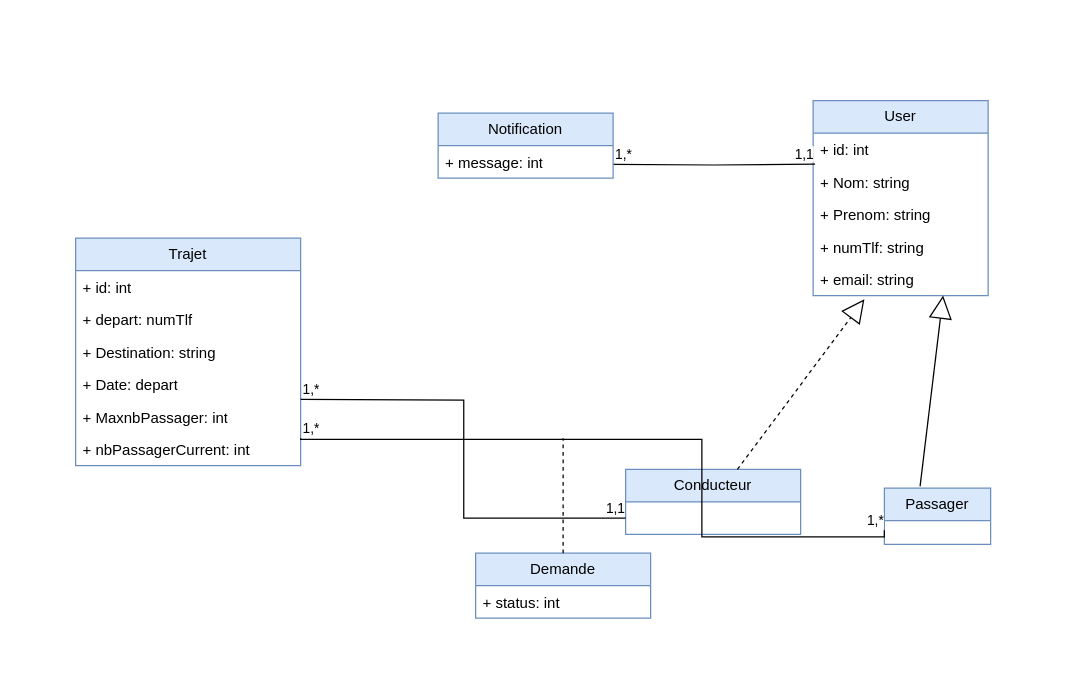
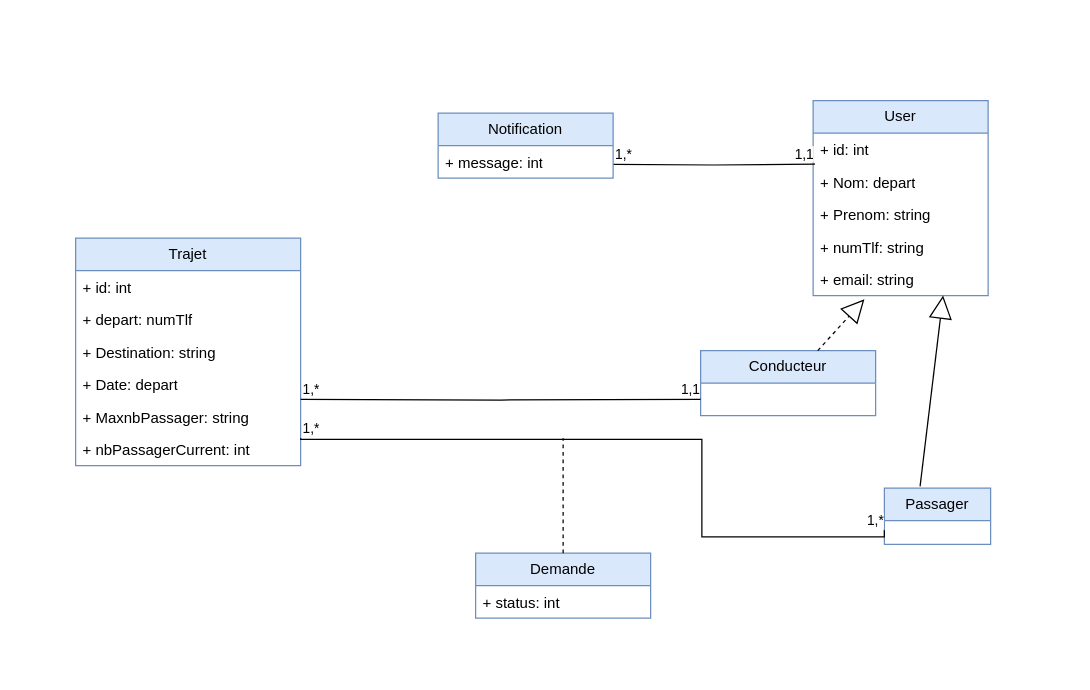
  <mxCell id="0" />
  <mxCell id="1" parent="0" />
  <mxCell id="2" value="" style="rounded=0;whiteSpace=wrap;html=1;strokeColor=none;" vertex="1" parent="1"><mxGeometry width="830" height="510" as="geometry" x="20" y="20" /></mxCell>
  <mxCell id="3" value="User" style="swimlane;fontStyle=0;childLayout=stackLayout;horizontal=1;startSize=26;fillColor=#dae8fc;horizontalStack=0;resizeParent=1;resizeParentMax=0;resizeLast=0;collapsible=1;marginBottom=0;whiteSpace=wrap;html=1;strokeColor=#6c8ebf;" vertex="1" parent="1"><mxGeometry x="650" y="80" width="140" height="156" as="geometry" /></mxCell>
  <mxCell id="4" value="+ id: int" style="text;strokeColor=none;fillColor=none;align=left;verticalAlign=top;spacingLeft=4;spacingRight=4;overflow=hidden;rotatable=0;points=[[0,0.5],[1,0.5]];portConstraint=eastwest;whiteSpace=wrap;html=1;" vertex="1" parent="3"><mxGeometry y="26" width="140" height="26" as="geometry" /></mxCell>
  <mxCell id="5" value="" style="endArrow=none;html=1;edgeStyle=orthogonalEdgeStyle;rounded=0;entryX=0.011;entryY=-0.046;entryDx=0;entryDy=0;entryPerimeter=0;" edge="1" parent="3" target="8"><mxGeometry relative="1" as="geometry"><mxPoint x="-160" y="51" as="sourcePoint" /><mxPoint x="160" y="51" as="targetPoint" /></mxGeometry></mxCell>
  <mxCell id="6" value="1,*" style="edgeLabel;resizable=0;html=1;align=left;verticalAlign=bottom;" connectable="0" vertex="1" parent="5"><mxGeometry x="-1" relative="1" as="geometry" /></mxCell>
  <mxCell id="7" value="1,1" style="edgeLabel;resizable=0;html=1;align=right;verticalAlign=bottom;" connectable="0" vertex="1" parent="5"><mxGeometry x="1" relative="1" as="geometry" /></mxCell>
- <mxCell id="8" value="+ Nom: string" style="text;strokeColor=none;fillColor=none;align=left;verticalAlign=top;spacingLeft=4;spacingRight=4;overflow=hidden;rotatable=0;points=[[0,0.5],[1,0.5]];portConstraint=eastwest;whiteSpace=wrap;html=1;" vertex="1" parent="3"><mxGeometry y="52" width="140" height="26" as="geometry" /></mxCell>
+ <mxCell id="8" value="+ Nom: depart" style="text;strokeColor=none;fillColor=none;align=left;verticalAlign=top;spacingLeft=4;spacingRight=4;overflow=hidden;rotatable=0;points=[[0,0.5],[1,0.5]];portConstraint=eastwest;whiteSpace=wrap;html=1;" vertex="1" parent="3"><mxGeometry y="52" width="140" height="26" as="geometry" /></mxCell>
  <mxCell id="9" value="+ Prenom: string" style="text;strokeColor=none;fillColor=none;align=left;verticalAlign=top;spacingLeft=4;spacingRight=4;overflow=hidden;rotatable=0;points=[[0,0.5],[1,0.5]];portConstraint=eastwest;whiteSpace=wrap;html=1;" vertex="1" parent="3"><mxGeometry y="78" width="140" height="26" as="geometry" /></mxCell>
  <mxCell id="10" value="+ numTlf: string" style="text;strokeColor=none;fillColor=none;align=left;verticalAlign=top;spacingLeft=4;spacingRight=4;overflow=hidden;rotatable=0;points=[[0,0.5],[1,0.5]];portConstraint=eastwest;whiteSpace=wrap;html=1;" vertex="1" parent="3"><mxGeometry y="104" width="140" height="26" as="geometry" /></mxCell>
  <mxCell id="11" value="+ email: string" style="text;strokeColor=none;fillColor=none;align=left;verticalAlign=top;spacingLeft=4;spacingRight=4;overflow=hidden;rotatable=0;points=[[0,0.5],[1,0.5]];portConstraint=eastwest;whiteSpace=wrap;html=1;" vertex="1" parent="3"><mxGeometry y="130" width="140" height="26" as="geometry" /></mxCell>
- <mxCell id="12" value="Conducteur" style="swimlane;fontStyle=0;childLayout=stackLayout;horizontal=1;startSize=26;fillColor=#dae8fc;horizontalStack=0;resizeParent=1;resizeParentMax=0;resizeLast=0;collapsible=1;marginBottom=0;whiteSpace=wrap;html=1;strokeColor=#6c8ebf;" vertex="1" parent="1"><mxGeometry x="500" y="375" width="140" height="52" as="geometry" /></mxCell>
+ <mxCell id="12" value="Conducteur" style="swimlane;fontStyle=0;childLayout=stackLayout;horizontal=1;startSize=26;fillColor=#dae8fc;horizontalStack=0;resizeParent=1;resizeParentMax=0;resizeLast=0;collapsible=1;marginBottom=0;whiteSpace=wrap;html=1;strokeColor=#6c8ebf;" vertex="1" parent="1"><mxGeometry x="560" y="280" width="140" height="52" as="geometry" /></mxCell>
  <mxCell id="13" value="Passager" style="swimlane;fontStyle=0;childLayout=stackLayout;horizontal=1;startSize=26;fillColor=#dae8fc;horizontalStack=0;resizeParent=1;resizeParentMax=0;resizeLast=0;collapsible=1;marginBottom=0;whiteSpace=wrap;html=1;strokeColor=#6c8ebf;" vertex="1" parent="1"><mxGeometry x="707" y="390" width="85" height="45" as="geometry" /></mxCell>
  <mxCell id="14" value="" style="endArrow=block;endSize=16;endFill=0;html=1;rounded=0;exitX=0.336;exitY=-0.032;exitDx=0;exitDy=0;exitPerimeter=0;" edge="1" parent="1" source="13"><mxGeometry width="160" relative="1" as="geometry"><mxPoint x="650" y="290" as="sourcePoint" /><mxPoint x="754" y="236" as="targetPoint" /></mxGeometry></mxCell>
  <mxCell id="15" value="Trajet" style="swimlane;fontStyle=0;childLayout=stackLayout;horizontal=1;startSize=26;fillColor=#dae8fc;horizontalStack=0;resizeParent=1;resizeParentMax=0;resizeLast=0;collapsible=1;marginBottom=0;whiteSpace=wrap;html=1;strokeColor=#6c8ebf;" vertex="1" parent="1"><mxGeometry x="60" y="190" width="180" height="182" as="geometry" /></mxCell>
  <mxCell id="16" value="+ id: int" style="text;strokeColor=none;fillColor=none;align=left;verticalAlign=top;spacingLeft=4;spacingRight=4;overflow=hidden;rotatable=0;points=[[0,0.5],[1,0.5]];portConstraint=eastwest;whiteSpace=wrap;html=1;" vertex="1" parent="15"><mxGeometry y="26" width="180" height="26" as="geometry" /></mxCell>
  <mxCell id="17" value="+ depart: numTlf" style="text;strokeColor=none;fillColor=none;align=left;verticalAlign=top;spacingLeft=4;spacingRight=4;overflow=hidden;rotatable=0;points=[[0,0.5],[1,0.5]];portConstraint=eastwest;whiteSpace=wrap;html=1;" vertex="1" parent="15"><mxGeometry y="52" width="180" height="26" as="geometry" /></mxCell>
  <mxCell id="18" value="+ Destination: string" style="text;strokeColor=none;fillColor=none;align=left;verticalAlign=top;spacingLeft=4;spacingRight=4;overflow=hidden;rotatable=0;points=[[0,0.5],[1,0.5]];portConstraint=eastwest;whiteSpace=wrap;html=1;" vertex="1" parent="15"><mxGeometry y="78" width="180" height="26" as="geometry" /></mxCell>
  <mxCell id="19" value="+ Date: depart" style="text;strokeColor=none;fillColor=none;align=left;verticalAlign=top;spacingLeft=4;spacingRight=4;overflow=hidden;rotatable=0;points=[[0,0.5],[1,0.5]];portConstraint=eastwest;whiteSpace=wrap;html=1;" vertex="1" parent="15"><mxGeometry y="104" width="180" height="26" as="geometry" /></mxCell>
- <mxCell id="20" value="+ MaxnbPassager: int" style="text;strokeColor=none;fillColor=none;align=left;verticalAlign=top;spacingLeft=4;spacingRight=4;overflow=hidden;rotatable=0;points=[[0,0.5],[1,0.5]];portConstraint=eastwest;whiteSpace=wrap;html=1;" vertex="1" parent="15"><mxGeometry y="130" width="180" height="26" as="geometry" /></mxCell>
+ <mxCell id="20" value="+ MaxnbPassager: string" style="text;strokeColor=none;fillColor=none;align=left;verticalAlign=top;spacingLeft=4;spacingRight=4;overflow=hidden;rotatable=0;points=[[0,0.5],[1,0.5]];portConstraint=eastwest;whiteSpace=wrap;html=1;" vertex="1" parent="15"><mxGeometry y="130" width="180" height="26" as="geometry" /></mxCell>
  <mxCell id="21" value="+ nbPassagerCurrent: int" style="text;strokeColor=none;fillColor=none;align=left;verticalAlign=top;spacingLeft=4;spacingRight=4;overflow=hidden;rotatable=0;points=[[0,0.5],[1,0.5]];portConstraint=eastwest;whiteSpace=wrap;html=1;" vertex="1" parent="15"><mxGeometry y="156" width="180" height="26" as="geometry" /></mxCell>
  <mxCell id="22" value="" style="endArrow=block;endSize=16;endFill=0;html=1;rounded=0;entryX=0.293;entryY=1.115;entryDx=0;entryDy=0;entryPerimeter=0;dashed=1;" edge="1" parent="1" source="12" target="11"><mxGeometry width="160" relative="1" as="geometry"><mxPoint x="650" y="356" as="sourcePoint" /><mxPoint x="810" y="356" as="targetPoint" /></mxGeometry></mxCell>
  <mxCell id="23" value="" style="endArrow=none;html=1;edgeStyle=orthogonalEdgeStyle;rounded=0;entryX=0;entryY=0.75;entryDx=0;entryDy=0;" edge="1" parent="1" target="12"><mxGeometry relative="1" as="geometry"><mxPoint x="240" y="319" as="sourcePoint" /><mxPoint x="390" y="320" as="targetPoint" /></mxGeometry></mxCell>
  <mxCell id="24" value="1,*" style="edgeLabel;resizable=0;html=1;align=left;verticalAlign=bottom;" connectable="0" vertex="1" parent="23"><mxGeometry x="-1" relative="1" as="geometry" /></mxCell>
  <mxCell id="25" value="1,1" style="edgeLabel;resizable=0;html=1;align=right;verticalAlign=bottom;" connectable="0" vertex="1" parent="23"><mxGeometry x="1" relative="1" as="geometry" /></mxCell>
  <mxCell id="26" value="" style="endArrow=none;html=1;edgeStyle=orthogonalEdgeStyle;rounded=0;entryX=0;entryY=0.75;entryDx=0;entryDy=0;" edge="1" parent="1" target="13"><mxGeometry relative="1" as="geometry"><mxPoint x="240" y="350" as="sourcePoint" /><mxPoint x="560" y="440" as="targetPoint" /><Array as="points"><mxPoint x="240" y="351" /><mxPoint x="561" y="351" /><mxPoint x="561" y="429" /></Array></mxGeometry></mxCell>
  <mxCell id="27" value="1,*" style="edgeLabel;resizable=0;html=1;align=left;verticalAlign=bottom;" connectable="0" vertex="1" parent="26"><mxGeometry x="-1" relative="1" as="geometry" /></mxCell>
  <mxCell id="28" value="1,*" style="edgeLabel;resizable=0;html=1;align=right;verticalAlign=bottom;" connectable="0" vertex="1" parent="26"><mxGeometry x="1" relative="1" as="geometry" /></mxCell>
  <mxCell id="29" value="Demande" style="swimlane;fontStyle=0;childLayout=stackLayout;horizontal=1;startSize=26;fillColor=#dae8fc;horizontalStack=0;resizeParent=1;resizeParentMax=0;resizeLast=0;collapsible=1;marginBottom=0;whiteSpace=wrap;html=1;strokeColor=#6c8ebf;" vertex="1" parent="1"><mxGeometry x="380" y="442" width="140" height="52" as="geometry" /></mxCell>
  <mxCell id="30" value="+ status: int" style="text;strokeColor=none;fillColor=none;align=left;verticalAlign=top;spacingLeft=4;spacingRight=4;overflow=hidden;rotatable=0;points=[[0,0.5],[1,0.5]];portConstraint=eastwest;whiteSpace=wrap;html=1;" vertex="1" parent="29"><mxGeometry y="26" width="140" height="26" as="geometry" /></mxCell>
  <mxCell id="31" value="" style="endArrow=none;dashed=1;html=1;rounded=0;" edge="1" parent="1"><mxGeometry width="50" height="50" relative="1" as="geometry"><mxPoint x="450" y="442" as="sourcePoint" /><mxPoint x="450" y="350" as="targetPoint" /></mxGeometry></mxCell>
  <mxCell id="32" value="Notification" style="swimlane;fontStyle=0;childLayout=stackLayout;horizontal=1;startSize=26;fillColor=#dae8fc;horizontalStack=0;resizeParent=1;resizeParentMax=0;resizeLast=0;collapsible=1;marginBottom=0;whiteSpace=wrap;html=1;strokeColor=#6c8ebf;" vertex="1" parent="1"><mxGeometry x="350" y="90" width="140" height="52" as="geometry" /></mxCell>
  <mxCell id="33" value="+ message: int" style="text;strokeColor=none;fillColor=none;align=left;verticalAlign=top;spacingLeft=4;spacingRight=4;overflow=hidden;rotatable=0;points=[[0,0.5],[1,0.5]];portConstraint=eastwest;whiteSpace=wrap;html=1;" vertex="1" parent="32"><mxGeometry y="26" width="140" height="26" as="geometry" /></mxCell>
